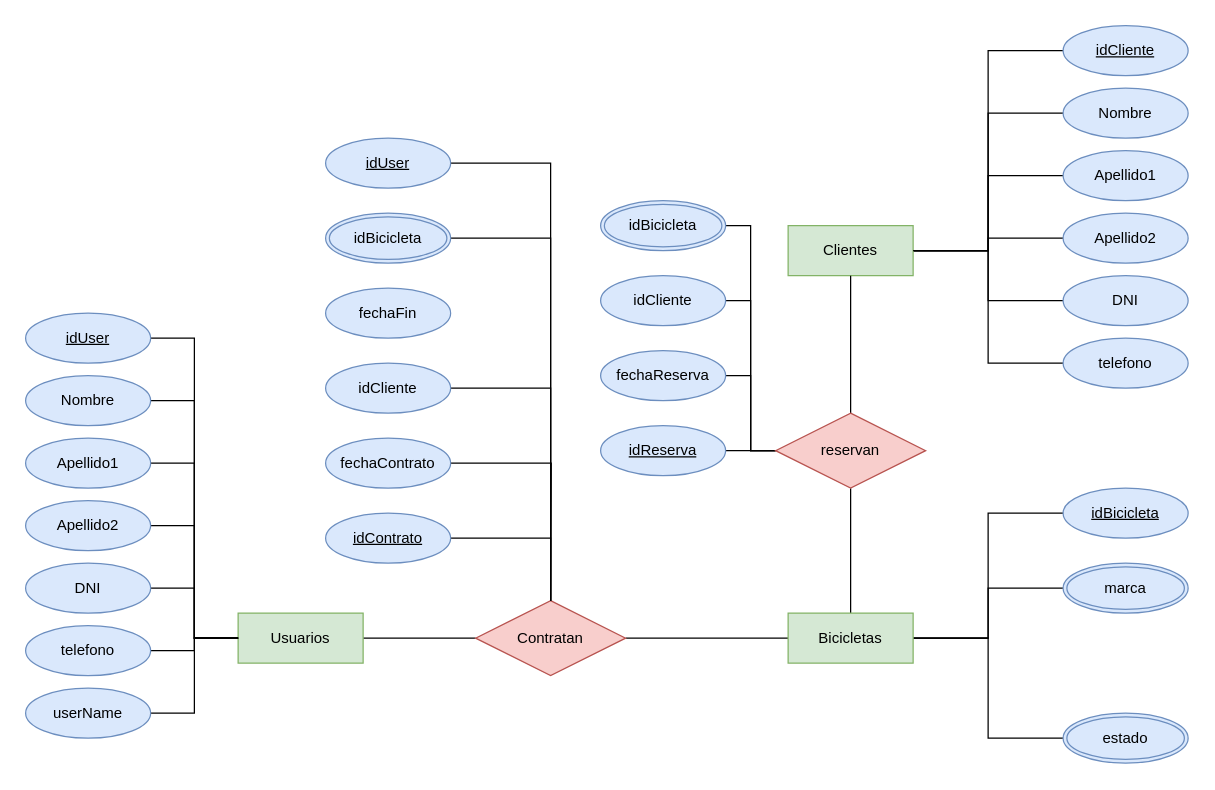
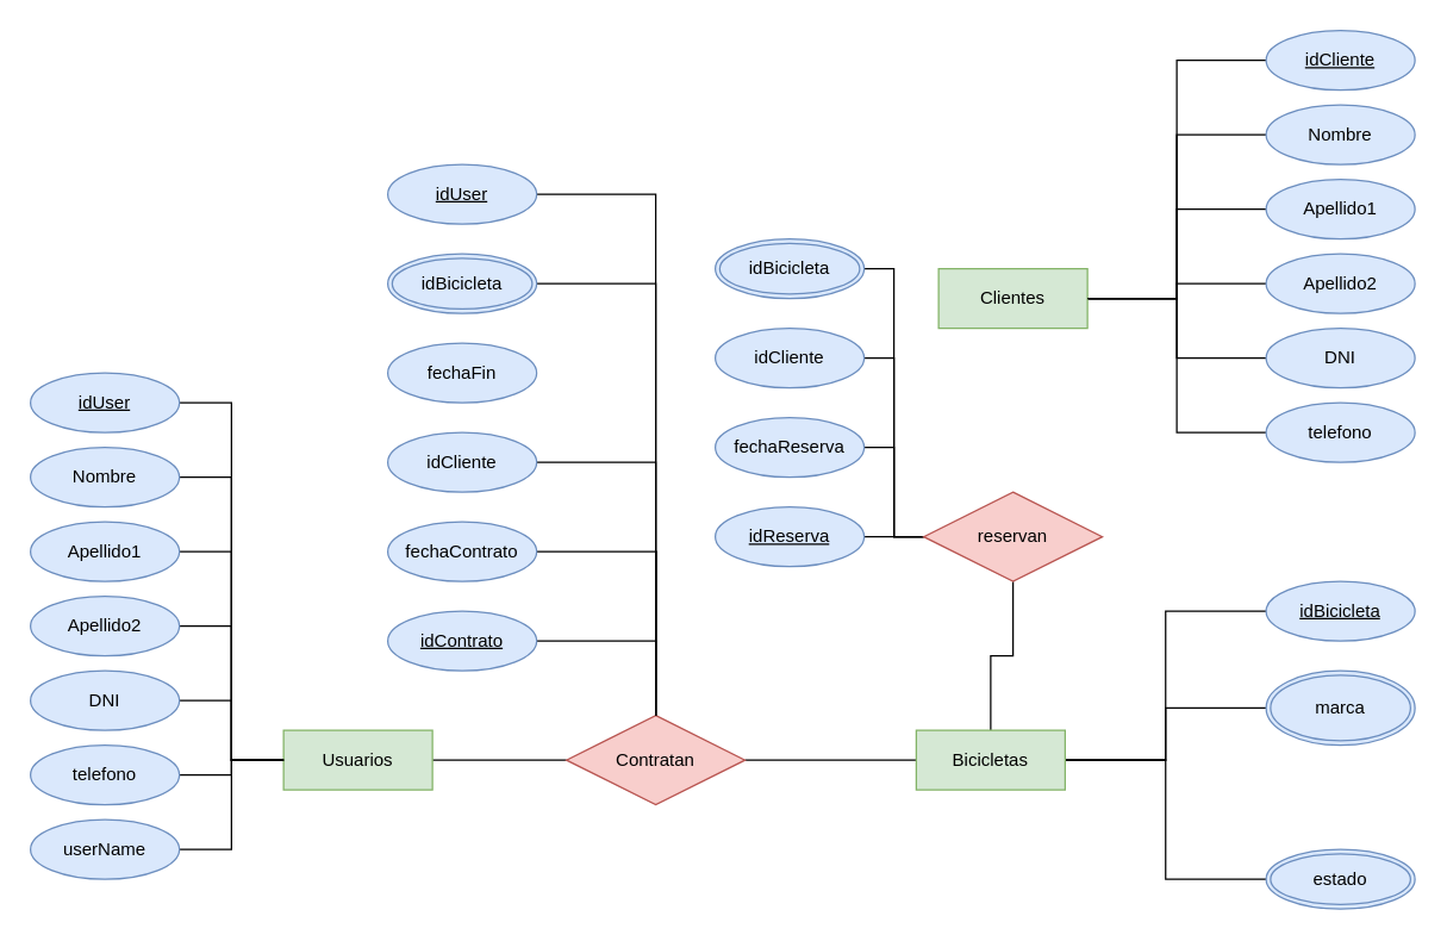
  <mxCell id="0" />
  <mxCell id="1" parent="0" />
  <mxCell id="2" style="edgeStyle=orthogonalEdgeStyle;rounded=0;orthogonalLoop=1;jettySize=auto;html=1;exitX=1;exitY=0.5;exitDx=0;exitDy=0;entryX=0;entryY=0.5;entryDx=0;entryDy=0;endArrow=none;endFill=0;" edge="1" parent="1" source="3" target="16"><mxGeometry relative="1" as="geometry" /></mxCell>
  <mxCell id="3" value="Usuarios" style="whiteSpace=wrap;html=1;align=center;fillColor=#d5e8d4;strokeColor=#82b366;" vertex="1" parent="1"><mxGeometry x="190" y="490" width="100" height="40" as="geometry" /></mxCell>
  <mxCell id="4" style="edgeStyle=orthogonalEdgeStyle;rounded=0;orthogonalLoop=1;jettySize=auto;html=1;exitX=1;exitY=0.5;exitDx=0;exitDy=0;entryX=0;entryY=0.5;entryDx=0;entryDy=0;endArrow=none;endFill=0;" edge="1" parent="1" source="9" target="25"><mxGeometry relative="1" as="geometry" /></mxCell>
  <mxCell id="5" style="edgeStyle=orthogonalEdgeStyle;rounded=0;orthogonalLoop=1;jettySize=auto;html=1;exitX=1;exitY=0.5;exitDx=0;exitDy=0;entryX=0;entryY=0.5;entryDx=0;entryDy=0;endArrow=none;endFill=0;" edge="1" parent="1" source="9" target="26"><mxGeometry relative="1" as="geometry" /></mxCell>
  <mxCell id="6" style="edgeStyle=orthogonalEdgeStyle;rounded=0;orthogonalLoop=1;jettySize=auto;html=1;exitX=1;exitY=0.5;exitDx=0;exitDy=0;entryX=0;entryY=0.5;entryDx=0;entryDy=0;endArrow=none;endFill=0;" edge="1" parent="1" source="9" target="29"><mxGeometry relative="1" as="geometry" /></mxCell>
  <mxCell id="7" style="edgeStyle=orthogonalEdgeStyle;rounded=0;orthogonalLoop=1;jettySize=auto;html=1;exitX=1;exitY=0.5;exitDx=0;exitDy=0;entryX=0;entryY=0.5;entryDx=0;entryDy=0;endArrow=none;endFill=0;" edge="1" parent="1" source="9" target="27"><mxGeometry relative="1" as="geometry" /></mxCell>
  <mxCell id="8" style="edgeStyle=orthogonalEdgeStyle;rounded=0;orthogonalLoop=1;jettySize=auto;html=1;exitX=1;exitY=0.5;exitDx=0;exitDy=0;entryX=0;entryY=0.5;entryDx=0;entryDy=0;endArrow=none;endFill=0;" edge="1" parent="1" source="9" target="28"><mxGeometry relative="1" as="geometry" /></mxCell>
  <mxCell id="9" value="Clientes" style="whiteSpace=wrap;html=1;align=center;fillColor=#d5e8d4;strokeColor=#82b366;" vertex="1" parent="1"><mxGeometry x="630" y="180" width="100" height="40" as="geometry" /></mxCell>
  <mxCell id="10" style="edgeStyle=orthogonalEdgeStyle;rounded=0;orthogonalLoop=1;jettySize=auto;html=1;exitX=0;exitY=0.5;exitDx=0;exitDy=0;entryX=1;entryY=0.5;entryDx=0;entryDy=0;endArrow=none;endFill=0;" edge="1" parent="1" source="15" target="16"><mxGeometry relative="1" as="geometry" /></mxCell>
  <mxCell id="11" style="edgeStyle=orthogonalEdgeStyle;rounded=0;orthogonalLoop=1;jettySize=auto;html=1;exitX=0.5;exitY=0;exitDx=0;exitDy=0;entryX=0.5;entryY=1;entryDx=0;entryDy=0;endArrow=none;endFill=0;" edge="1" parent="1" source="15" target="22"><mxGeometry relative="1" as="geometry" /></mxCell>
  <mxCell id="12" style="edgeStyle=orthogonalEdgeStyle;rounded=0;orthogonalLoop=1;jettySize=auto;html=1;exitX=1;exitY=0.5;exitDx=0;exitDy=0;entryX=0;entryY=0.5;entryDx=0;entryDy=0;endArrow=none;endFill=0;" edge="1" parent="1" source="15" target="59"><mxGeometry relative="1" as="geometry" /></mxCell>
  <mxCell id="13" style="edgeStyle=orthogonalEdgeStyle;rounded=0;orthogonalLoop=1;jettySize=auto;html=1;exitX=1;exitY=0.5;exitDx=0;exitDy=0;entryX=0;entryY=0.5;entryDx=0;entryDy=0;endArrow=none;endFill=0;" edge="1" parent="1" source="15" target="60"><mxGeometry relative="1" as="geometry" /></mxCell>
  <mxCell id="14" style="edgeStyle=orthogonalEdgeStyle;rounded=0;orthogonalLoop=1;jettySize=auto;html=1;exitX=1;exitY=0.5;exitDx=0;exitDy=0;entryX=0;entryY=0.5;entryDx=0;entryDy=0;endArrow=none;endFill=0;" edge="1" parent="1" source="15" target="61"><mxGeometry relative="1" as="geometry" /></mxCell>
- <mxCell id="15" value="Bicicletas" style="whiteSpace=wrap;html=1;align=center;fillColor=#d5e8d4;strokeColor=#82b366;" vertex="1" parent="1"><mxGeometry x="630" y="490" width="100" height="40" as="geometry" /></mxCell>
+ <mxCell id="15" value="Bicicletas" style="whiteSpace=wrap;html=1;align=center;fillColor=#d5e8d4;strokeColor=#82b366;" vertex="1" parent="1"><mxGeometry x="615" y="490" width="100" height="40" as="geometry" /></mxCell>
  <mxCell id="16" value="Contratan" style="shape=rhombus;perimeter=rhombusPerimeter;whiteSpace=wrap;html=1;align=center;fillColor=#f8cecc;strokeColor=#b85450;" vertex="1" parent="1"><mxGeometry x="380" y="480" width="120" height="60" as="geometry" /></mxCell>
- <mxCell id="17" style="edgeStyle=orthogonalEdgeStyle;rounded=0;orthogonalLoop=1;jettySize=auto;html=1;exitX=0.5;exitY=0;exitDx=0;exitDy=0;entryX=0.5;entryY=1;entryDx=0;entryDy=0;endArrow=none;endFill=0;" edge="1" parent="1" source="22" target="9"><mxGeometry relative="1" as="geometry" /></mxCell>
  <mxCell id="18" style="edgeStyle=orthogonalEdgeStyle;rounded=0;orthogonalLoop=1;jettySize=auto;html=1;exitX=0;exitY=0.5;exitDx=0;exitDy=0;entryX=1;entryY=0.5;entryDx=0;entryDy=0;endArrow=none;endFill=0;" edge="1" parent="1" source="22" target="53"><mxGeometry relative="1" as="geometry" /></mxCell>
  <mxCell id="19" style="edgeStyle=orthogonalEdgeStyle;rounded=0;orthogonalLoop=1;jettySize=auto;html=1;exitX=0;exitY=0.5;exitDx=0;exitDy=0;entryX=1;entryY=0.5;entryDx=0;entryDy=0;endArrow=none;endFill=0;" edge="1" parent="1" source="22" target="54"><mxGeometry relative="1" as="geometry" /></mxCell>
  <mxCell id="20" style="edgeStyle=orthogonalEdgeStyle;rounded=0;orthogonalLoop=1;jettySize=auto;html=1;exitX=0;exitY=0.5;exitDx=0;exitDy=0;entryX=1;entryY=0.5;entryDx=0;entryDy=0;endArrow=none;endFill=0;" edge="1" parent="1" source="22" target="55"><mxGeometry relative="1" as="geometry" /></mxCell>
  <mxCell id="21" style="edgeStyle=orthogonalEdgeStyle;rounded=0;orthogonalLoop=1;jettySize=auto;html=1;exitX=0;exitY=0.5;exitDx=0;exitDy=0;entryX=1;entryY=0.5;entryDx=0;entryDy=0;endArrow=none;endFill=0;" edge="1" parent="1" source="22" target="56"><mxGeometry relative="1" as="geometry" /></mxCell>
  <mxCell id="22" value="reservan" style="shape=rhombus;perimeter=rhombusPerimeter;whiteSpace=wrap;html=1;align=center;fillColor=#f8cecc;strokeColor=#b85450;" vertex="1" parent="1"><mxGeometry x="620" y="330" width="120" height="60" as="geometry" /></mxCell>
  <mxCell id="23" style="edgeStyle=orthogonalEdgeStyle;rounded=0;orthogonalLoop=1;jettySize=auto;html=1;exitX=0;exitY=0.5;exitDx=0;exitDy=0;entryX=1;entryY=0.5;entryDx=0;entryDy=0;endArrow=none;endFill=0;" edge="1" parent="1" source="24" target="9"><mxGeometry relative="1" as="geometry" /></mxCell>
  <mxCell id="24" value="idCliente" style="ellipse;whiteSpace=wrap;html=1;align=center;fontStyle=4;fillColor=#dae8fc;strokeColor=#6c8ebf;" vertex="1" parent="1"><mxGeometry x="850" y="20" width="100" height="40" as="geometry" /></mxCell>
  <mxCell id="25" value="Nombre" style="ellipse;whiteSpace=wrap;html=1;align=center;fillColor=#dae8fc;strokeColor=#6c8ebf;" vertex="1" parent="1"><mxGeometry x="850" y="70" width="100" height="40" as="geometry" /></mxCell>
  <mxCell id="26" value="Apellido1&lt;span style=&quot;color: rgba(0 , 0 , 0 , 0) ; font-family: monospace ; font-size: 0px&quot;&gt;%3CmxGraphModel%3E%3Croot%3E%3CmxCell%20id%3D%220%22%2F%3E%3CmxCell%20id%3D%221%22%20parent%3D%220%22%2F%3E%3CmxCell%20id%3D%222%22%20value%3D%22Attribute%22%20style%3D%22ellipse%3BwhiteSpace%3Dwrap%3Bhtml%3D1%3Balign%3Dcenter%3BfillColor%3Dnone%3B%22%20vertex%3D%221%22%20parent%3D%221%22%3E%3CmxGeometry%20x%3D%22640%22%20y%3D%22120%22%20width%3D%22100%22%20height%3D%2240%22%20as%3D%22geometry%22%2F%3E%3C%2FmxCell%3E%3C%2Froot%3E%3C%2FmxGraphModel%3E&lt;/span&gt;" style="ellipse;whiteSpace=wrap;html=1;align=center;fillColor=#dae8fc;strokeColor=#6c8ebf;" vertex="1" parent="1"><mxGeometry x="850" y="120" width="100" height="40" as="geometry" /></mxCell>
  <mxCell id="27" value="DNI" style="ellipse;whiteSpace=wrap;html=1;align=center;fillColor=#dae8fc;strokeColor=#6c8ebf;" vertex="1" parent="1"><mxGeometry x="850" y="220" width="100" height="40" as="geometry" /></mxCell>
  <mxCell id="28" value="telefono" style="ellipse;whiteSpace=wrap;html=1;align=center;fillColor=#dae8fc;strokeColor=#6c8ebf;" vertex="1" parent="1"><mxGeometry x="850" y="270" width="100" height="40" as="geometry" /></mxCell>
  <mxCell id="29" value="Apellido2&lt;span style=&quot;color: rgba(0 , 0 , 0 , 0) ; font-family: monospace ; font-size: 0px&quot;&gt;%3CmxGraphModel%3E%3Croot%3E%3CmxCell%20id%3D%220%22%2F%3E%3CmxCell%20id%3D%221%22%20parent%3D%220%22%2F%3E%3CmxCell%20id%3D%222%22%20value%3D%22Attribute%22%20style%3D%22ellipse%3BwhiteSpace%3Dwrap%3Bhtml%3D1%3Balign%3Dcenter%3BfillColor%3Dnone%3B%22%20vertex%3D%221%22%20parent%3D%221%22%3E%3CmxGeometry%20x%3D%22640%22%20y%3D%22120%22%20width%3D%22100%22%20height%3D%2240%22%20as%3D%22geometry%22%2F%3E%3C%2FmxCell%3E%3C%2Froot%3E%3C%2FmxGraphModel%3&lt;/span&gt;" style="ellipse;whiteSpace=wrap;html=1;align=center;fillColor=#dae8fc;strokeColor=#6c8ebf;" vertex="1" parent="1"><mxGeometry x="850" y="170" width="100" height="40" as="geometry" /></mxCell>
  <mxCell id="30" style="edgeStyle=orthogonalEdgeStyle;rounded=0;orthogonalLoop=1;jettySize=auto;html=1;exitX=1;exitY=0.5;exitDx=0;exitDy=0;entryX=0;entryY=0.5;entryDx=0;entryDy=0;endArrow=none;endFill=0;" edge="1" parent="1" source="31" target="3"><mxGeometry relative="1" as="geometry" /></mxCell>
  <mxCell id="31" value="idUser" style="ellipse;whiteSpace=wrap;html=1;align=center;fontStyle=4;fillColor=#dae8fc;strokeColor=#6c8ebf;" vertex="1" parent="1"><mxGeometry x="20" y="250" width="100" height="40" as="geometry" /></mxCell>
  <mxCell id="32" style="edgeStyle=orthogonalEdgeStyle;rounded=0;orthogonalLoop=1;jettySize=auto;html=1;exitX=1;exitY=0.5;exitDx=0;exitDy=0;entryX=0;entryY=0.5;entryDx=0;entryDy=0;endArrow=none;endFill=0;" edge="1" parent="1" source="33" target="3"><mxGeometry relative="1" as="geometry" /></mxCell>
  <mxCell id="33" value="Nombre" style="ellipse;whiteSpace=wrap;html=1;align=center;fillColor=#dae8fc;strokeColor=#6c8ebf;" vertex="1" parent="1"><mxGeometry x="20" y="300" width="100" height="40" as="geometry" /></mxCell>
  <mxCell id="34" style="edgeStyle=orthogonalEdgeStyle;rounded=0;orthogonalLoop=1;jettySize=auto;html=1;exitX=1;exitY=0.5;exitDx=0;exitDy=0;entryX=0;entryY=0.5;entryDx=0;entryDy=0;endArrow=none;endFill=0;" edge="1" parent="1" source="35" target="3"><mxGeometry relative="1" as="geometry" /></mxCell>
  <mxCell id="35" value="Apellido1&lt;span style=&quot;color: rgba(0 , 0 , 0 , 0) ; font-family: monospace ; font-size: 0px&quot;&gt;%3CmxGraphModel%3E%3Croot%3E%3CmxCell%20id%3D%220%22%2F%3E%3CmxCell%20id%3D%221%22%20parent%3D%220%22%2F%3E%3CmxCell%20id%3D%222%22%20value%3D%22Attribute%22%20style%3D%22ellipse%3BwhiteSpace%3Dwrap%3Bhtml%3D1%3Balign%3Dcenter%3BfillColor%3Dnone%3B%22%20vertex%3D%221%22%20parent%3D%221%22%3E%3CmxGeometry%20x%3D%22640%22%20y%3D%22120%22%20width%3D%22100%22%20height%3D%2240%22%20as%3D%22geometry%22%2F%3E%3C%2FmxCell%3E%3C%2Froot%3E%3C%2FmxGraphModel%3E&lt;/span&gt;" style="ellipse;whiteSpace=wrap;html=1;align=center;fillColor=#dae8fc;strokeColor=#6c8ebf;" vertex="1" parent="1"><mxGeometry x="20" y="350" width="100" height="40" as="geometry" /></mxCell>
  <mxCell id="36" style="edgeStyle=orthogonalEdgeStyle;rounded=0;orthogonalLoop=1;jettySize=auto;html=1;exitX=1;exitY=0.5;exitDx=0;exitDy=0;entryX=0;entryY=0.5;entryDx=0;entryDy=0;endArrow=none;endFill=0;" edge="1" parent="1" source="37" target="3"><mxGeometry relative="1" as="geometry" /></mxCell>
  <mxCell id="37" value="DNI" style="ellipse;whiteSpace=wrap;html=1;align=center;fillColor=#dae8fc;strokeColor=#6c8ebf;" vertex="1" parent="1"><mxGeometry x="20" y="450" width="100" height="40" as="geometry" /></mxCell>
  <mxCell id="38" style="edgeStyle=orthogonalEdgeStyle;rounded=0;orthogonalLoop=1;jettySize=auto;html=1;exitX=1;exitY=0.5;exitDx=0;exitDy=0;entryX=0;entryY=0.5;entryDx=0;entryDy=0;endArrow=none;endFill=0;" edge="1" parent="1" source="39" target="3"><mxGeometry relative="1" as="geometry" /></mxCell>
  <mxCell id="39" value="telefono" style="ellipse;whiteSpace=wrap;html=1;align=center;fillColor=#dae8fc;strokeColor=#6c8ebf;" vertex="1" parent="1"><mxGeometry x="20" y="500" width="100" height="40" as="geometry" /></mxCell>
  <mxCell id="40" style="edgeStyle=orthogonalEdgeStyle;rounded=0;orthogonalLoop=1;jettySize=auto;html=1;exitX=1;exitY=0.5;exitDx=0;exitDy=0;entryX=0;entryY=0.5;entryDx=0;entryDy=0;endArrow=none;endFill=0;" edge="1" parent="1" source="41" target="3"><mxGeometry relative="1" as="geometry" /></mxCell>
  <mxCell id="41" value="Apellido2&lt;span style=&quot;color: rgba(0 , 0 , 0 , 0) ; font-family: monospace ; font-size: 0px&quot;&gt;%3CmxGraphModel%3E%3Croot%3E%3CmxCell%20id%3D%220%22%2F%3E%3CmxCell%20id%3D%221%22%20parent%3D%220%22%2F%3E%3CmxCell%20id%3D%222%22%20value%3D%22Attribute%22%20style%3D%22ellipse%3BwhiteSpace%3Dwrap%3Bhtml%3D1%3Balign%3Dcenter%3BfillColor%3Dnone%3B%22%20vertex%3D%221%22%20parent%3D%221%22%3E%3CmxGeometry%20x%3D%22640%22%20y%3D%22120%22%20width%3D%22100%22%20height%3D%2240%22%20as%3D%22geometry%22%2F%3E%3C%2FmxCell%3E%3C%2Froot%3E%3C%2FmxGraphModel%3&lt;/span&gt;" style="ellipse;whiteSpace=wrap;html=1;align=center;fillColor=#dae8fc;strokeColor=#6c8ebf;" vertex="1" parent="1"><mxGeometry x="20" y="400" width="100" height="40" as="geometry" /></mxCell>
  <mxCell id="42" style="edgeStyle=orthogonalEdgeStyle;rounded=0;orthogonalLoop=1;jettySize=auto;html=1;exitX=1;exitY=0.5;exitDx=0;exitDy=0;entryX=0;entryY=0.5;entryDx=0;entryDy=0;endArrow=none;endFill=0;" edge="1" parent="1" source="43" target="3"><mxGeometry relative="1" as="geometry" /></mxCell>
  <mxCell id="43" value="userName" style="ellipse;whiteSpace=wrap;html=1;align=center;fillColor=#dae8fc;strokeColor=#6c8ebf;" vertex="1" parent="1"><mxGeometry x="20" y="550" width="100" height="40" as="geometry" /></mxCell>
  <mxCell id="44" style="edgeStyle=orthogonalEdgeStyle;rounded=0;orthogonalLoop=1;jettySize=auto;html=1;exitX=1;exitY=0.5;exitDx=0;exitDy=0;entryX=0.5;entryY=0;entryDx=0;entryDy=0;endArrow=none;endFill=0;" edge="1" parent="1" source="45" target="16"><mxGeometry relative="1" as="geometry" /></mxCell>
  <mxCell id="45" value="idContrato" style="ellipse;whiteSpace=wrap;html=1;align=center;fontStyle=4;fillColor=#dae8fc;strokeColor=#6c8ebf;" vertex="1" parent="1"><mxGeometry x="260" y="410" width="100" height="40" as="geometry" /></mxCell>
  <mxCell id="46" style="edgeStyle=orthogonalEdgeStyle;rounded=0;orthogonalLoop=1;jettySize=auto;html=1;exitX=1;exitY=0.5;exitDx=0;exitDy=0;endArrow=none;endFill=0;" edge="1" parent="1" source="47"><mxGeometry relative="1" as="geometry"><mxPoint x="440" y="480" as="targetPoint" /></mxGeometry></mxCell>
  <mxCell id="47" value="fechaContrato" style="ellipse;whiteSpace=wrap;html=1;align=center;fillColor=#dae8fc;strokeColor=#6c8ebf;" vertex="1" parent="1"><mxGeometry x="260" y="350" width="100" height="40" as="geometry" /></mxCell>
  <mxCell id="48" style="edgeStyle=orthogonalEdgeStyle;rounded=0;orthogonalLoop=1;jettySize=auto;html=1;exitX=1;exitY=0.5;exitDx=0;exitDy=0;endArrow=none;endFill=0;" edge="1" parent="1" source="49" target="16"><mxGeometry relative="1" as="geometry" /></mxCell>
  <mxCell id="49" value="idCliente" style="ellipse;whiteSpace=wrap;html=1;align=center;fillColor=#dae8fc;strokeColor=#6c8ebf;" vertex="1" parent="1"><mxGeometry x="260" y="290" width="100" height="40" as="geometry" /></mxCell>
  <mxCell id="50" value="fechaFin" style="ellipse;whiteSpace=wrap;html=1;align=center;fillColor=#dae8fc;strokeColor=#6c8ebf;" vertex="1" parent="1"><mxGeometry x="260" y="230" width="100" height="40" as="geometry" /></mxCell>
  <mxCell id="51" style="edgeStyle=orthogonalEdgeStyle;rounded=0;orthogonalLoop=1;jettySize=auto;html=1;exitX=1;exitY=0.5;exitDx=0;exitDy=0;endArrow=none;endFill=0;" edge="1" parent="1" source="52" target="16"><mxGeometry relative="1" as="geometry" /></mxCell>
  <mxCell id="52" value="idBicicleta" style="ellipse;shape=doubleEllipse;margin=3;whiteSpace=wrap;html=1;align=center;fillColor=#dae8fc;strokeColor=#6c8ebf;" vertex="1" parent="1"><mxGeometry x="260" y="170" width="100" height="40" as="geometry" /></mxCell>
  <mxCell id="53" value="idReserva" style="ellipse;whiteSpace=wrap;html=1;align=center;fontStyle=4;fillColor=#dae8fc;strokeColor=#6c8ebf;" vertex="1" parent="1"><mxGeometry x="480" y="340" width="100" height="40" as="geometry" /></mxCell>
  <mxCell id="54" value="fechaReserva" style="ellipse;whiteSpace=wrap;html=1;align=center;fillColor=#dae8fc;strokeColor=#6c8ebf;" vertex="1" parent="1"><mxGeometry x="480" y="280" width="100" height="40" as="geometry" /></mxCell>
  <mxCell id="55" value="idCliente" style="ellipse;whiteSpace=wrap;html=1;align=center;fillColor=#dae8fc;strokeColor=#6c8ebf;" vertex="1" parent="1"><mxGeometry x="480" y="220" width="100" height="40" as="geometry" /></mxCell>
  <mxCell id="56" value="idBicicleta" style="ellipse;shape=doubleEllipse;margin=3;whiteSpace=wrap;html=1;align=center;fillColor=#dae8fc;strokeColor=#6c8ebf;" vertex="1" parent="1"><mxGeometry x="480" y="160" width="100" height="40" as="geometry" /></mxCell>
  <mxCell id="57" style="edgeStyle=orthogonalEdgeStyle;rounded=0;orthogonalLoop=1;jettySize=auto;html=1;exitX=1;exitY=0.5;exitDx=0;exitDy=0;entryX=0.5;entryY=0;entryDx=0;entryDy=0;endArrow=none;endFill=0;" edge="1" parent="1" source="58" target="16"><mxGeometry relative="1" as="geometry" /></mxCell>
  <mxCell id="58" value="idUser" style="ellipse;whiteSpace=wrap;html=1;align=center;fontStyle=4;fillColor=#dae8fc;strokeColor=#6c8ebf;" vertex="1" parent="1"><mxGeometry x="260" y="110" width="100" height="40" as="geometry" /></mxCell>
  <mxCell id="59" value="idBicicleta" style="ellipse;whiteSpace=wrap;html=1;align=center;fontStyle=4;fillColor=#dae8fc;strokeColor=#6c8ebf;" vertex="1" parent="1"><mxGeometry x="850" y="390" width="100" height="40" as="geometry" /></mxCell>
- <mxCell id="60" value="marca" style="ellipse;shape=doubleEllipse;margin=3;whiteSpace=wrap;html=1;align=center;fillColor=#dae8fc;strokeColor=#6c8ebf;" vertex="1" parent="1"><mxGeometry x="850" y="450" width="100" height="40" as="geometry" /></mxCell>
+ <mxCell id="60" value="marca" style="ellipse;shape=doubleEllipse;margin=3;whiteSpace=wrap;html=1;align=center;fillColor=#dae8fc;strokeColor=#6c8ebf;" vertex="1" parent="1"><mxGeometry x="850" y="450" width="100" height="50" as="geometry" /></mxCell>
  <mxCell id="61" value="estado" style="ellipse;shape=doubleEllipse;margin=3;whiteSpace=wrap;html=1;align=center;fillColor=#dae8fc;strokeColor=#6c8ebf;" vertex="1" parent="1"><mxGeometry x="850" y="570" width="100" height="40" as="geometry" /></mxCell>
